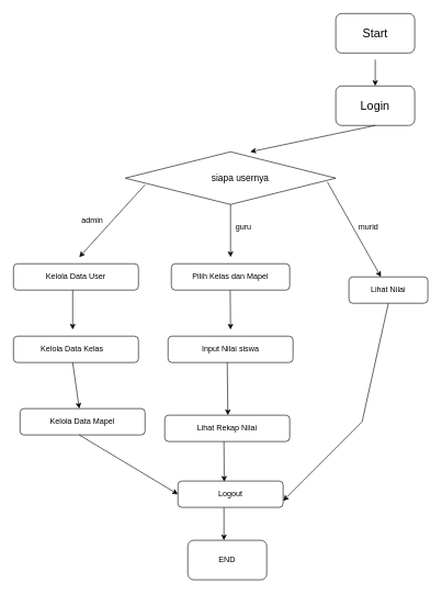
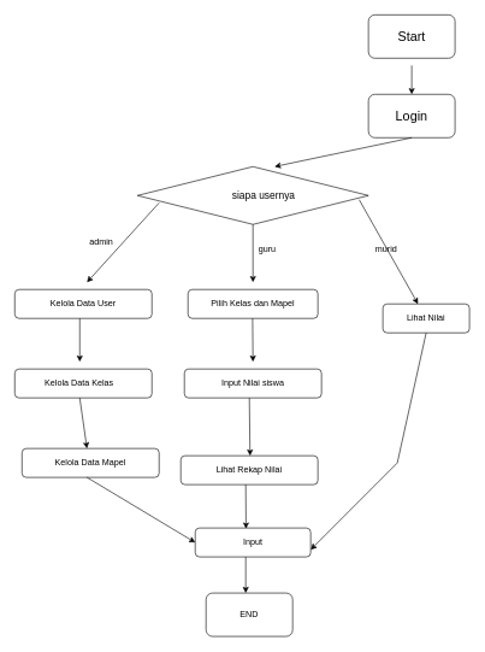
  <mxCell id="0" />
  <mxCell id="1" parent="0" />
  <mxCell id="2" value="" style="rounded=1;whiteSpace=wrap;html=1;" parent="1" vertex="1"><mxGeometry x="510" y="20" width="120" height="60" as="geometry" /></mxCell>
  <mxCell id="3" value="&lt;font style=&quot;font-size: 18px;&quot;&gt;Start&lt;/font&gt;" style="text;html=1;align=center;verticalAlign=middle;whiteSpace=wrap;rounded=0;" parent="1" vertex="1"><mxGeometry x="540" y="35" width="60" height="30" as="geometry" /></mxCell>
  <mxCell id="4" value="" style="endArrow=classic;html=1;rounded=0;" parent="1" edge="1"><mxGeometry width="50" height="50" relative="1" as="geometry"><mxPoint x="570" y="90" as="sourcePoint" /><mxPoint x="570" y="130" as="targetPoint" /></mxGeometry></mxCell>
  <mxCell id="5" value="" style="rounded=1;whiteSpace=wrap;html=1;" parent="1" vertex="1"><mxGeometry x="510" y="130" width="120" height="60" as="geometry" /></mxCell>
  <mxCell id="6" value="&lt;font style=&quot;font-size: 18px;&quot;&gt;Login&lt;/font&gt;" style="text;html=1;align=center;verticalAlign=middle;whiteSpace=wrap;rounded=0;" parent="1" vertex="1"><mxGeometry x="540" y="145" width="60" height="30" as="geometry" /></mxCell>
  <mxCell id="7" value="" style="endArrow=classic;html=1;rounded=0;exitX=0.5;exitY=1;exitDx=0;exitDy=0;" parent="1" source="5" edge="1"><mxGeometry width="50" height="50" relative="1" as="geometry"><mxPoint x="320" y="300" as="sourcePoint" /><mxPoint x="380" y="230" as="targetPoint" /></mxGeometry></mxCell>
  <mxCell id="8" value="" style="rhombus;whiteSpace=wrap;html=1;" parent="1" vertex="1"><mxGeometry x="190" y="230" width="320" height="80" as="geometry" /></mxCell>
  <mxCell id="9" value="&lt;font style=&quot;font-size: 14px;&quot;&gt;siapa usernya&lt;/font&gt;" style="text;html=1;align=center;verticalAlign=middle;whiteSpace=wrap;rounded=0;" parent="1" vertex="1"><mxGeometry x="310" y="255" width="110" height="30" as="geometry" /></mxCell>
  <mxCell id="10" value="" style="endArrow=classic;html=1;rounded=0;exitX=0.5;exitY=1;exitDx=0;exitDy=0;" parent="1" source="8" edge="1"><mxGeometry width="50" height="50" relative="1" as="geometry"><mxPoint x="320" y="310" as="sourcePoint" /><mxPoint x="350" y="390" as="targetPoint" /></mxGeometry></mxCell>
  <mxCell id="11" value="Pilih Kelas dan Mapel" style="rounded=1;whiteSpace=wrap;html=1;" parent="1" vertex="1"><mxGeometry x="260" y="400" width="180" height="40" as="geometry" /></mxCell>
  <mxCell id="12" value="" style="endArrow=classic;html=1;rounded=0;exitX=0.96;exitY=0.573;exitDx=0;exitDy=0;exitPerimeter=0;" parent="1" source="8" target="13" edge="1"><mxGeometry width="50" height="50" relative="1" as="geometry"><mxPoint x="490" y="280" as="sourcePoint" /><mxPoint x="580" y="440" as="targetPoint" /></mxGeometry></mxCell>
  <mxCell id="13" value="Lihat Nilai" style="rounded=1;whiteSpace=wrap;html=1;" parent="1" vertex="1"><mxGeometry x="530" y="420" width="120" height="40" as="geometry" /></mxCell>
  <mxCell id="14" value="" style="endArrow=classic;html=1;rounded=0;exitX=0.5;exitY=1;exitDx=0;exitDy=0;" parent="1" edge="1"><mxGeometry width="50" height="50" relative="1" as="geometry"><mxPoint x="349.5" y="440" as="sourcePoint" /><mxPoint x="350" y="500" as="targetPoint" /></mxGeometry></mxCell>
  <mxCell id="15" value="Input Nilai siswa" style="rounded=1;whiteSpace=wrap;html=1;" parent="1" vertex="1"><mxGeometry x="255" y="510" width="190" height="40" as="geometry" /></mxCell>
  <mxCell id="16" value="" style="endArrow=classic;html=1;rounded=0;" parent="1" edge="1"><mxGeometry width="50" height="50" relative="1" as="geometry"><mxPoint x="220" y="280" as="sourcePoint" /><mxPoint x="120" y="390" as="targetPoint" /></mxGeometry></mxCell>
  <mxCell id="17" value="Kelola Data User" style="rounded=1;whiteSpace=wrap;html=1;" parent="1" vertex="1"><mxGeometry x="20" y="400" width="190" height="40" as="geometry" /></mxCell>
  <mxCell id="18" value="" style="endArrow=classic;html=1;rounded=0;" parent="1" edge="1"><mxGeometry width="50" height="50" relative="1" as="geometry"><mxPoint x="110" y="440" as="sourcePoint" /><mxPoint x="110" y="500" as="targetPoint" /></mxGeometry></mxCell>
  <mxCell id="19" value="Kelola Data Kelas&lt;span style=&quot;white-space: pre;&quot;&gt;&#09;&lt;/span&gt;" style="rounded=1;whiteSpace=wrap;html=1;" parent="1" vertex="1"><mxGeometry x="20" y="510" width="190" height="40" as="geometry" /></mxCell>
  <mxCell id="20" value="" style="endArrow=classic;html=1;rounded=0;entryX=1;entryY=0.75;entryDx=0;entryDy=0;" parent="1" target="25" edge="1"><mxGeometry width="50" height="50" relative="1" as="geometry"><mxPoint x="590" y="460" as="sourcePoint" /><mxPoint x="530" y="650" as="targetPoint" /><Array as="points"><mxPoint x="550" y="640" /></Array></mxGeometry></mxCell>
  <mxCell id="21" value="" style="endArrow=classic;html=1;rounded=0;exitX=0.5;exitY=1;exitDx=0;exitDy=0;" parent="1" edge="1"><mxGeometry width="50" height="50" relative="1" as="geometry"><mxPoint x="345" y="550" as="sourcePoint" /><mxPoint x="346" y="630" as="targetPoint" /></mxGeometry></mxCell>
  <mxCell id="22" value="" style="endArrow=classic;html=1;rounded=0;exitX=0.5;exitY=1;exitDx=0;exitDy=0;" parent="1" edge="1"><mxGeometry width="50" height="50" relative="1" as="geometry"><mxPoint x="110" y="550" as="sourcePoint" /><mxPoint x="120" y="620" as="targetPoint" /></mxGeometry></mxCell>
  <mxCell id="23" value="Lihat Rekap Nilai" style="rounded=1;whiteSpace=wrap;html=1;" parent="1" vertex="1"><mxGeometry x="250" y="630" width="190" height="40" as="geometry" /></mxCell>
  <mxCell id="24" value="Kelola Data Mapel" style="rounded=1;whiteSpace=wrap;html=1;" parent="1" vertex="1"><mxGeometry x="30" y="620" width="190" height="40" as="geometry" /></mxCell>
- <mxCell id="25" value="Logout" style="rounded=1;whiteSpace=wrap;html=1;" parent="1" vertex="1"><mxGeometry x="270" y="730" width="160" height="40" as="geometry" /></mxCell>
+ <mxCell id="25" value="Input" style="rounded=1;whiteSpace=wrap;html=1;" parent="1" vertex="1"><mxGeometry x="270" y="730" width="160" height="40" as="geometry" /></mxCell>
  <mxCell id="26" value="" style="endArrow=classic;html=1;rounded=0;entryX=0.44;entryY=0.025;entryDx=0;entryDy=0;entryPerimeter=0;" parent="1" target="25" edge="1"><mxGeometry width="50" height="50" relative="1" as="geometry"><mxPoint x="340" y="670" as="sourcePoint" /><mxPoint x="390" y="620" as="targetPoint" /></mxGeometry></mxCell>
  <mxCell id="27" value="" style="endArrow=classic;html=1;rounded=0;entryX=0;entryY=0.5;entryDx=0;entryDy=0;" parent="1" target="25" edge="1"><mxGeometry width="50" height="50" relative="1" as="geometry"><mxPoint x="120" y="660" as="sourcePoint" /><mxPoint x="170" y="610" as="targetPoint" /></mxGeometry></mxCell>
  <mxCell id="28" value="" style="endArrow=classic;html=1;rounded=0;" parent="1" edge="1"><mxGeometry width="50" height="50" relative="1" as="geometry"><mxPoint x="340" y="770" as="sourcePoint" /><mxPoint x="340" y="820" as="targetPoint" /></mxGeometry></mxCell>
  <mxCell id="29" value="END" style="rounded=1;whiteSpace=wrap;html=1;" parent="1" vertex="1"><mxGeometry x="285" y="820" width="120" height="60" as="geometry" /></mxCell>
  <mxCell id="30" value="admin" style="text;html=1;align=center;verticalAlign=middle;whiteSpace=wrap;rounded=0;" vertex="1" parent="1"><mxGeometry x="110" y="320" width="60" height="30" as="geometry" /></mxCell>
  <mxCell id="31" value="guru" style="text;html=1;align=center;verticalAlign=middle;whiteSpace=wrap;rounded=0;" vertex="1" parent="1"><mxGeometry x="340" y="330" width="60" height="30" as="geometry" /></mxCell>
- <mxCell id="32" value="murid" style="text;html=1;align=center;verticalAlign=middle;whiteSpace=wrap;rounded=0;" vertex="1" parent="1"><mxGeometry x="530" y="330" width="60" height="30" as="geometry" /></mxCell>
+ <mxCell id="32" value="murid" style="text;html=1;align=center;verticalAlign=middle;whiteSpace=wrap;rounded=0;" vertex="1" parent="1"><mxGeometry x="505" y="330" width="60" height="30" as="geometry" /></mxCell>
